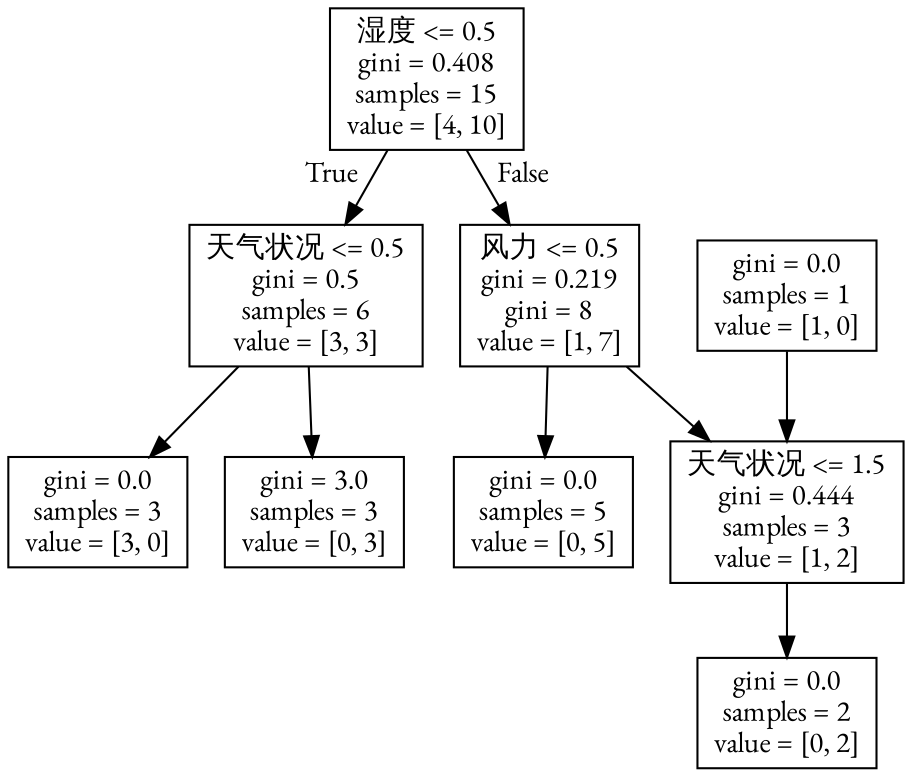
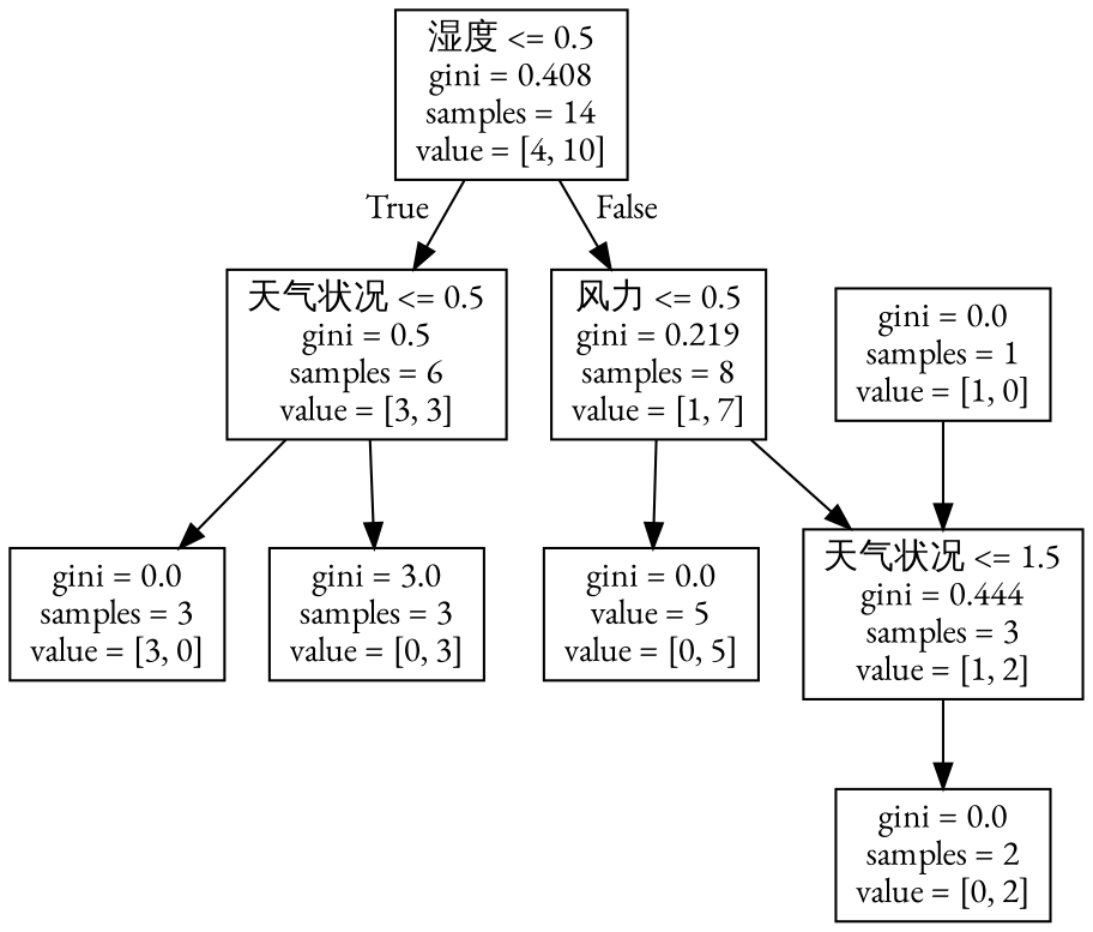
  digraph {
    fontname="EB Garamond"
    node [fontname="EB Garamond" shape=box]
    edge [fontname="EB Garamond"]
-   n1 [label="湿度 <= 0.5\ngini = 0.408\nsamples = 15\nvalue = [4, 10]"]
+   n1 [label="湿度 <= 0.5\ngini = 0.408\nsamples = 14\nvalue = [4, 10]"]
    n2 [label="天气状况 <= 0.5\ngini = 0.5\nsamples = 6\nvalue = [3, 3]"]
-   n3 [label="风力 <= 0.5\ngini = 0.219\ngini = 8\nvalue = [1, 7]"]
+   n3 [label="风力 <= 0.5\ngini = 0.219\nsamples = 8\nvalue = [1, 7]"]
    n4 [label="gini = 0.0\nsamples = 3\nvalue = [3, 0]"]
    n5 [label="gini = 3.0\nsamples = 3\nvalue = [0, 3]"]
-   n6 [label="gini = 0.0\nsamples = 5\nvalue = [0, 5]"]
+   n6 [label="gini = 0.0\nvalue = 5\nvalue = [0, 5]"]
    n7 [label="天气状况 <= 1.5\ngini = 0.444\nsamples = 3\nvalue = [1, 2]"]
    n8 [label="gini = 0.0\nsamples = 2\nvalue = [0, 2]"]
    n9 [label="gini = 0.0\nsamples = 1\nvalue = [1, 0]"]
    n1 -> n2 [headlabel=True labelangle=45 labeldistance=2.5]
    n1 -> n3 [headlabel=False labelangle=-45 labeldistance=2.5]
    n2 -> n4
    n2 -> n5
    n3 -> n6
    n3 -> n7
    n7 -> n8
    n9 -> n7
  }
